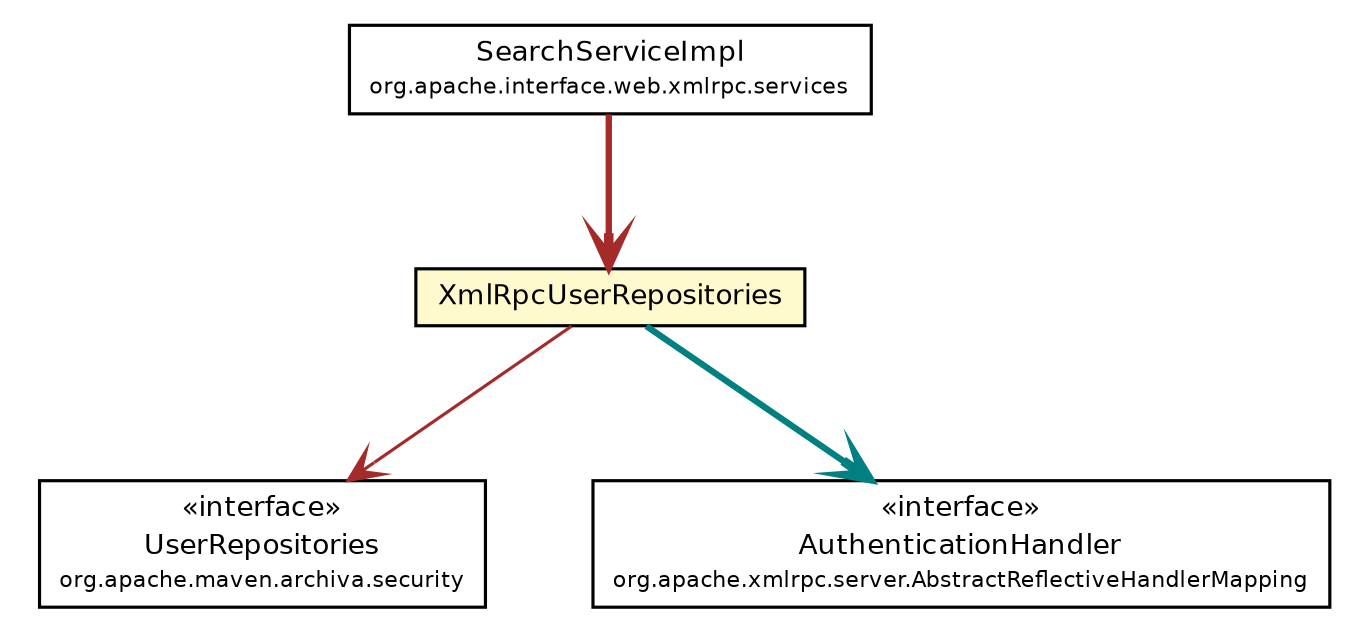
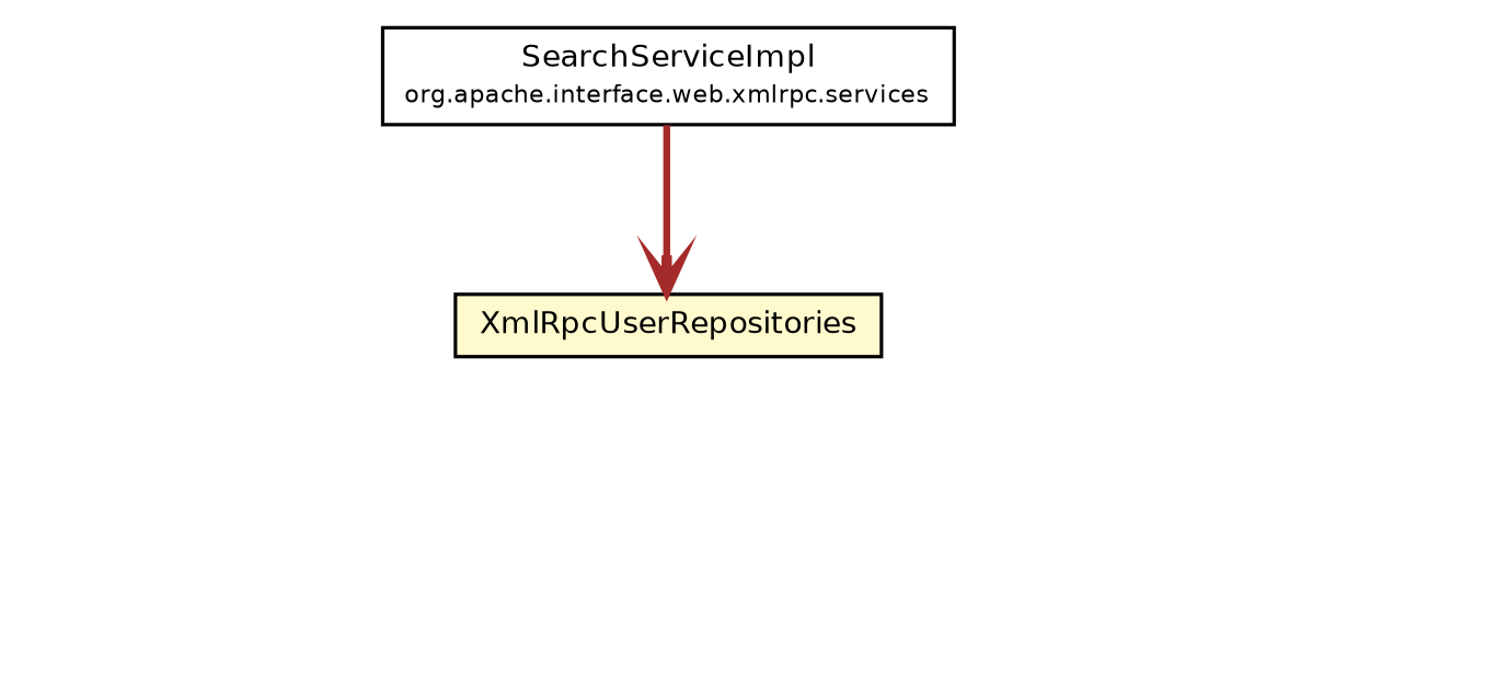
  digraph {
    node [fontcolor=black fontname=Helvetica fontsize=9.0 shape=plaintext]
    edge [arrowhead=open color=brown fontcolor=black fontname=Helvetica fontsize=10.0 headport=p labelfontname=Helvetica labelfontsize=10 style=bold tailport=p]
-   n1 [label=<<table border="0" cellborder="1" cellspacing="0" cellpadding="2" port="p" href="../../../../maven/archiva/security/UserRepositories.html"> 		<tr><td><table border="0" cellspacing="0" cellpadding="1"> 			<tr><td> &laquo;interface&raquo; </td></tr> 			<tr><td> UserRepositories </td></tr> 			<tr><td><font point-size="7.0"> org.apache.maven.archiva.security </font></td></tr> 		</table></td></tr> 		</table>>]
    n2 [label=<<table border="0" cellborder="1" cellspacing="0" cellpadding="2" port="p" bgcolor="lemonChiffon" href="./XmlRpcUserRepositories.html"> 		<tr><td><table border="0" cellspacing="0" cellpadding="1"> 			<tr><td> XmlRpcUserRepositories </td></tr> 		</table></td></tr> 		</table>>]
-   n3 [label=<<table border="0" cellborder="1" cellspacing="0" cellpadding="2" port="p" href="http://java.sun.com/j2se/1.4.2/docs/api/org/apache/xmlrpc/server/AbstractReflectiveHandlerMapping/AuthenticationHandler.html"> 		<tr><td><table border="0" cellspacing="0" cellpadding="1"> 			<tr><td> &laquo;interface&raquo; </td></tr> 			<tr><td> AuthenticationHandler </td></tr> 			<tr><td><font point-size="7.0"> org.apache.xmlrpc.server.AbstractReflectiveHandlerMapping </font></td></tr> 		</table></td></tr> 		</table>>]
    n4 [label=<<table border="0" cellborder="1" cellspacing="0" cellpadding="2" port="p" href="../services/SearchServiceImpl.html"> 		<tr><td><table border="0" cellspacing="0" cellpadding="1"> 			<tr><td> SearchServiceImpl </td></tr> 			<tr><td><font point-size="7.0"> org.apache.interface.web.xmlrpc.services </font></td></tr> 		</table></td></tr> 		</table>>]
-   n2 -> n1 [style=solid]
-   n2 -> n3 [color=teal]
    n4 -> n2
  }
